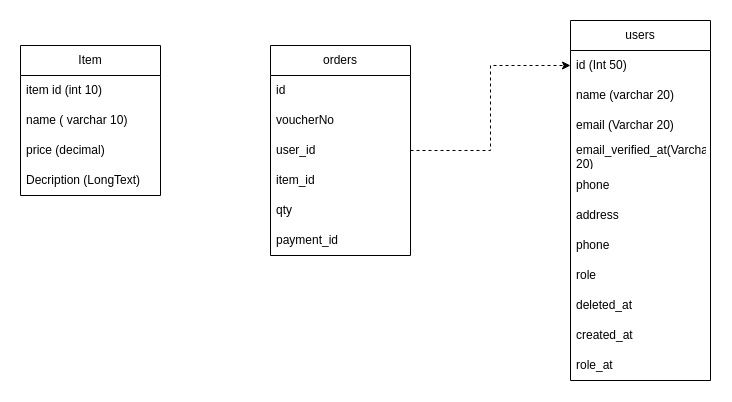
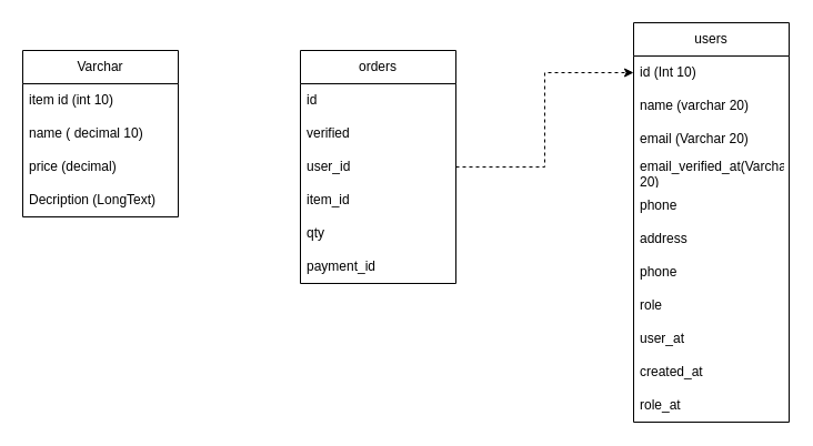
  <mxCell id="0" />
  <mxCell id="1" parent="0" />
- <mxCell id="2" value="Item" style="swimlane;fontStyle=0;childLayout=stackLayout;horizontal=1;startSize=30;horizontalStack=0;resizeParent=1;resizeParentMax=0;resizeLast=0;collapsible=1;marginBottom=0;whiteSpace=wrap;html=1;" parent="1" vertex="1"><mxGeometry x="20" y="45" width="140" height="150" as="geometry" /></mxCell>
+ <mxCell id="2" value="Varchar" style="swimlane;fontStyle=0;childLayout=stackLayout;horizontal=1;startSize=30;horizontalStack=0;resizeParent=1;resizeParentMax=0;resizeLast=0;collapsible=1;marginBottom=0;whiteSpace=wrap;html=1;" parent="1" vertex="1"><mxGeometry x="20" y="45" width="140" height="150" as="geometry" /></mxCell>
  <mxCell id="3" value="item id (int 10)" style="text;strokeColor=none;fillColor=none;align=left;verticalAlign=middle;spacingLeft=4;spacingRight=4;overflow=hidden;points=[[0,0.5],[1,0.5]];portConstraint=eastwest;rotatable=0;whiteSpace=wrap;html=1;" parent="2" vertex="1"><mxGeometry y="30" width="140" height="30" as="geometry" /></mxCell>
- <mxCell id="4" value="name ( varchar 10)" style="text;strokeColor=none;fillColor=none;align=left;verticalAlign=middle;spacingLeft=4;spacingRight=4;overflow=hidden;points=[[0,0.5],[1,0.5]];portConstraint=eastwest;rotatable=0;whiteSpace=wrap;html=1;" parent="2" vertex="1"><mxGeometry y="60" width="140" height="30" as="geometry" /></mxCell>
+ <mxCell id="4" value="name ( decimal 10)" style="text;strokeColor=none;fillColor=none;align=left;verticalAlign=middle;spacingLeft=4;spacingRight=4;overflow=hidden;points=[[0,0.5],[1,0.5]];portConstraint=eastwest;rotatable=0;whiteSpace=wrap;html=1;" parent="2" vertex="1"><mxGeometry y="60" width="140" height="30" as="geometry" /></mxCell>
  <mxCell id="5" value="price (decimal)" style="text;strokeColor=none;fillColor=none;align=left;verticalAlign=middle;spacingLeft=4;spacingRight=4;overflow=hidden;points=[[0,0.5],[1,0.5]];portConstraint=eastwest;rotatable=0;whiteSpace=wrap;html=1;" parent="2" vertex="1"><mxGeometry y="90" width="140" height="30" as="geometry" /></mxCell>
  <mxCell id="6" value="Decription (LongText)" style="text;strokeColor=none;fillColor=none;align=left;verticalAlign=middle;spacingLeft=4;spacingRight=4;overflow=hidden;points=[[0,0.5],[1,0.5]];portConstraint=eastwest;rotatable=0;whiteSpace=wrap;html=1;" parent="2" vertex="1"><mxGeometry y="120" width="140" height="30" as="geometry" /></mxCell>
  <mxCell id="7" value="users" style="swimlane;fontStyle=0;childLayout=stackLayout;horizontal=1;startSize=30;horizontalStack=0;resizeParent=1;resizeParentMax=0;resizeLast=0;collapsible=1;marginBottom=0;whiteSpace=wrap;html=1;" parent="1" vertex="1"><mxGeometry x="570" y="20" width="140" height="360" as="geometry" /></mxCell>
- <mxCell id="8" value="id (Int 50)" style="text;strokeColor=none;fillColor=none;align=left;verticalAlign=middle;spacingLeft=4;spacingRight=4;overflow=hidden;points=[[0,0.5],[1,0.5]];portConstraint=eastwest;rotatable=0;whiteSpace=wrap;html=1;" parent="7" vertex="1"><mxGeometry y="30" width="140" height="30" as="geometry" /></mxCell>
+ <mxCell id="8" value="id (Int 10)" style="text;strokeColor=none;fillColor=none;align=left;verticalAlign=middle;spacingLeft=4;spacingRight=4;overflow=hidden;points=[[0,0.5],[1,0.5]];portConstraint=eastwest;rotatable=0;whiteSpace=wrap;html=1;" parent="7" vertex="1"><mxGeometry y="30" width="140" height="30" as="geometry" /></mxCell>
  <mxCell id="9" value="name (varchar 20)" style="text;strokeColor=none;fillColor=none;align=left;verticalAlign=middle;spacingLeft=4;spacingRight=4;overflow=hidden;points=[[0,0.5],[1,0.5]];portConstraint=eastwest;rotatable=0;whiteSpace=wrap;html=1;" parent="7" vertex="1"><mxGeometry y="60" width="140" height="30" as="geometry" /></mxCell>
  <mxCell id="10" value="email (Varchar 20)" style="text;strokeColor=none;fillColor=none;align=left;verticalAlign=middle;spacingLeft=4;spacingRight=4;overflow=hidden;points=[[0,0.5],[1,0.5]];portConstraint=eastwest;rotatable=0;whiteSpace=wrap;html=1;" parent="7" vertex="1"><mxGeometry y="90" width="140" height="30" as="geometry" /></mxCell>
  <mxCell id="11" value="email_verified_at(Varchar 20)" style="text;strokeColor=none;fillColor=none;align=left;verticalAlign=middle;spacingLeft=4;spacingRight=4;overflow=hidden;points=[[0,0.5],[1,0.5]];portConstraint=eastwest;rotatable=0;whiteSpace=wrap;html=1;" parent="7" vertex="1"><mxGeometry y="120" width="140" height="30" as="geometry" /></mxCell>
  <mxCell id="12" value="phone" style="text;strokeColor=none;fillColor=none;align=left;verticalAlign=middle;spacingLeft=4;spacingRight=4;overflow=hidden;points=[[0,0.5],[1,0.5]];portConstraint=eastwest;rotatable=0;whiteSpace=wrap;html=1;" parent="7" vertex="1"><mxGeometry y="150" width="140" height="30" as="geometry" /></mxCell>
  <mxCell id="13" value="address" style="text;strokeColor=none;fillColor=none;align=left;verticalAlign=middle;spacingLeft=4;spacingRight=4;overflow=hidden;points=[[0,0.5],[1,0.5]];portConstraint=eastwest;rotatable=0;whiteSpace=wrap;html=1;" parent="7" vertex="1"><mxGeometry y="180" width="140" height="30" as="geometry" /></mxCell>
  <mxCell id="14" value="phone" style="text;strokeColor=none;fillColor=none;align=left;verticalAlign=middle;spacingLeft=4;spacingRight=4;overflow=hidden;points=[[0,0.5],[1,0.5]];portConstraint=eastwest;rotatable=0;whiteSpace=wrap;html=1;" parent="7" vertex="1"><mxGeometry y="210" width="140" height="30" as="geometry" /></mxCell>
  <mxCell id="15" value="role" style="text;strokeColor=none;fillColor=none;align=left;verticalAlign=middle;spacingLeft=4;spacingRight=4;overflow=hidden;points=[[0,0.5],[1,0.5]];portConstraint=eastwest;rotatable=0;whiteSpace=wrap;html=1;" vertex="1" parent="7"><mxGeometry y="240" width="140" height="30" as="geometry" /></mxCell>
- <mxCell id="16" value="deleted_at" style="text;strokeColor=none;fillColor=none;align=left;verticalAlign=middle;spacingLeft=4;spacingRight=4;overflow=hidden;points=[[0,0.5],[1,0.5]];portConstraint=eastwest;rotatable=0;whiteSpace=wrap;html=1;" vertex="1" parent="7"><mxGeometry y="270" width="140" height="30" as="geometry" /></mxCell>
+ <mxCell id="16" value="user_at" style="text;strokeColor=none;fillColor=none;align=left;verticalAlign=middle;spacingLeft=4;spacingRight=4;overflow=hidden;points=[[0,0.5],[1,0.5]];portConstraint=eastwest;rotatable=0;whiteSpace=wrap;html=1;" vertex="1" parent="7"><mxGeometry y="270" width="140" height="30" as="geometry" /></mxCell>
  <mxCell id="17" value="created_at" style="text;strokeColor=none;fillColor=none;align=left;verticalAlign=middle;spacingLeft=4;spacingRight=4;overflow=hidden;points=[[0,0.5],[1,0.5]];portConstraint=eastwest;rotatable=0;whiteSpace=wrap;html=1;" vertex="1" parent="7"><mxGeometry y="300" width="140" height="30" as="geometry" /></mxCell>
  <mxCell id="18" value="role_at" style="text;strokeColor=none;fillColor=none;align=left;verticalAlign=middle;spacingLeft=4;spacingRight=4;overflow=hidden;points=[[0,0.5],[1,0.5]];portConstraint=eastwest;rotatable=0;whiteSpace=wrap;html=1;" vertex="1" parent="7"><mxGeometry y="330" width="140" height="30" as="geometry" /></mxCell>
  <mxCell id="19" value="orders" style="swimlane;fontStyle=0;childLayout=stackLayout;horizontal=1;startSize=30;horizontalStack=0;resizeParent=1;resizeParentMax=0;resizeLast=0;collapsible=1;marginBottom=0;whiteSpace=wrap;html=1;" parent="1" vertex="1"><mxGeometry x="270" y="45" width="140" height="210" as="geometry" /></mxCell>
  <mxCell id="20" value="id" style="text;strokeColor=none;fillColor=none;align=left;verticalAlign=middle;spacingLeft=4;spacingRight=4;overflow=hidden;points=[[0,0.5],[1,0.5]];portConstraint=eastwest;rotatable=0;whiteSpace=wrap;html=1;" parent="19" vertex="1"><mxGeometry y="30" width="140" height="30" as="geometry" /></mxCell>
- <mxCell id="21" value="voucherNo" style="text;strokeColor=none;fillColor=none;align=left;verticalAlign=middle;spacingLeft=4;spacingRight=4;overflow=hidden;points=[[0,0.5],[1,0.5]];portConstraint=eastwest;rotatable=0;whiteSpace=wrap;html=1;" vertex="1" parent="19"><mxGeometry y="60" width="140" height="30" as="geometry" /></mxCell>
+ <mxCell id="21" value="verified" style="text;strokeColor=none;fillColor=none;align=left;verticalAlign=middle;spacingLeft=4;spacingRight=4;overflow=hidden;points=[[0,0.5],[1,0.5]];portConstraint=eastwest;rotatable=0;whiteSpace=wrap;html=1;" vertex="1" parent="19"><mxGeometry y="60" width="140" height="30" as="geometry" /></mxCell>
  <mxCell id="22" value="user_id" style="text;strokeColor=none;fillColor=none;align=left;verticalAlign=middle;spacingLeft=4;spacingRight=4;overflow=hidden;points=[[0,0.5],[1,0.5]];portConstraint=eastwest;rotatable=0;whiteSpace=wrap;html=1;" parent="19" vertex="1"><mxGeometry y="90" width="140" height="30" as="geometry" /></mxCell>
  <mxCell id="23" value="item_id" style="text;strokeColor=none;fillColor=none;align=left;verticalAlign=middle;spacingLeft=4;spacingRight=4;overflow=hidden;points=[[0,0.5],[1,0.5]];portConstraint=eastwest;rotatable=0;whiteSpace=wrap;html=1;" parent="19" vertex="1"><mxGeometry y="120" width="140" height="30" as="geometry" /></mxCell>
  <mxCell id="24" value="qty" style="text;strokeColor=none;fillColor=none;align=left;verticalAlign=middle;spacingLeft=4;spacingRight=4;overflow=hidden;points=[[0,0.5],[1,0.5]];portConstraint=eastwest;rotatable=0;whiteSpace=wrap;html=1;" parent="19" vertex="1"><mxGeometry y="150" width="140" height="30" as="geometry" /></mxCell>
  <mxCell id="25" value="payment_id" style="text;strokeColor=none;fillColor=none;align=left;verticalAlign=middle;spacingLeft=4;spacingRight=4;overflow=hidden;points=[[0,0.5],[1,0.5]];portConstraint=eastwest;rotatable=0;whiteSpace=wrap;html=1;" parent="19" vertex="1"><mxGeometry y="180" width="140" height="30" as="geometry" /></mxCell>
  <mxCell id="26" style="edgeStyle=orthogonalEdgeStyle;rounded=0;orthogonalLoop=1;jettySize=auto;html=1;entryX=0;entryY=0.5;entryDx=0;entryDy=0;dashed=1;" parent="1" source="22" target="8" edge="1"><mxGeometry relative="1" as="geometry" /></mxCell>
